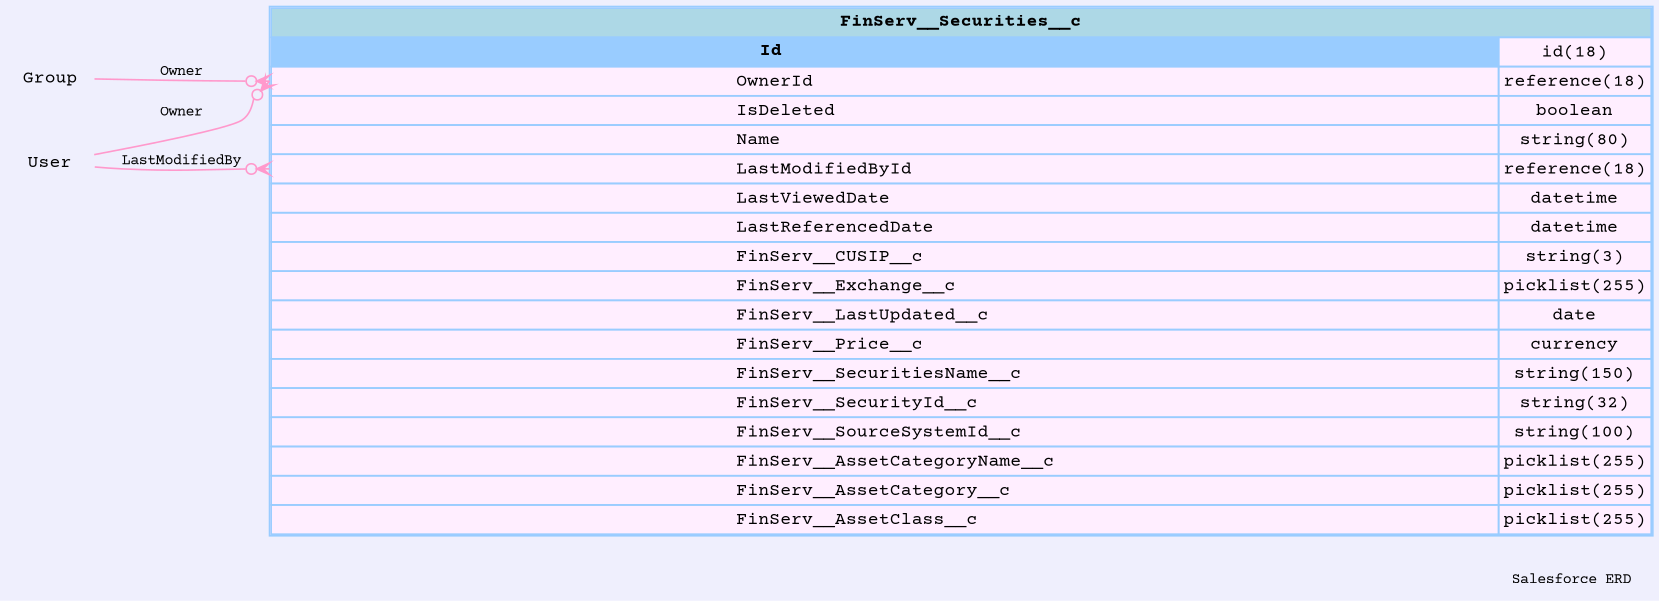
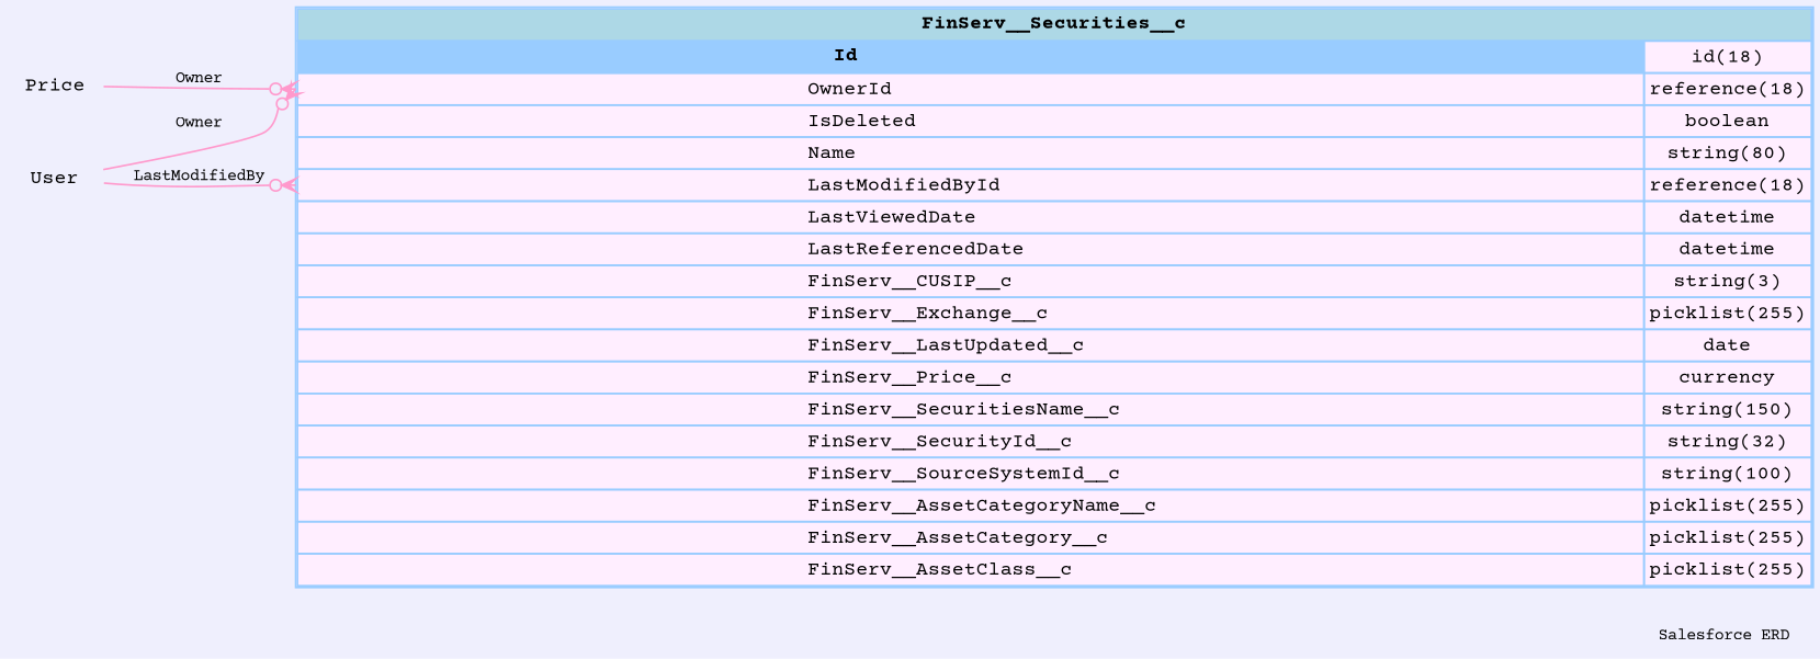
  digraph {
    bgcolor="#efeffd"
    fontname="Courier Prime"
    fontsize=9
    label="Salesforce ERD "
    labeljust=r
    nodesep=0.18
    rankdir=RL
    ranksep=0.46
    node [color="#99ccff" fontname="Courier Prime" fontsize=11 shape=plaintext]
    edge [arrowhead=none arrowsize=0.8 arrowtail=crowodot color="#ff99cc" dir=back fontname="Courier Prime" fontsize=9 headport="Id:e" tailport="OwnerId:w"]
    n1 [label=<                 <table border="1" cellborder="1" cellspacing="0" bgcolor="#ffeeff" >                      <tr><td colspan="3" bgcolor="lightblue"><b>FinServ__Securities__c</b></td></tr>              <tr>                                         <td  bgcolor="#99ccff" port="Id" align="left">                                            <b>Id</b>                                         </td><td>id(18)</td></tr> <tr>                                          <td port="OwnerId" align="left">                                          OwnerId                                        </td><td>reference(18)</td></tr> <tr>                                          <td port="IsDeleted" align="left">                                          IsDeleted                                        </td><td>boolean</td></tr> <tr>                                          <td port="Name" align="left">                                          Name                                        </td><td>string(80)</td></tr> <tr>                                          <td port="LastModifiedById" align="left">                                          LastModifiedById                                        </td><td>reference(18)</td></tr> <tr>                                          <td port="LastViewedDate" align="left">                                          LastViewedDate                                        </td><td>datetime</td></tr> <tr>                                          <td port="LastReferencedDate" align="left">                                          LastReferencedDate                                        </td><td>datetime</td></tr> <tr>                                          <td port="FinServ__CUSIP__c" align="left">                                          FinServ__CUSIP__c                                        </td><td>string(3)</td></tr> <tr>                                          <td port="FinServ__Exchange__c" align="left">                                          FinServ__Exchange__c                                        </td><td>picklist(255)</td></tr> <tr>                                          <td port="FinServ__LastUpdated__c" align="left">                                          FinServ__LastUpdated__c                                        </td><td>date</td></tr> <tr>                                          <td port="FinServ__Price__c" align="left">                                          FinServ__Price__c                                        </td><td>currency</td></tr> <tr>                                          <td port="FinServ__SecuritiesName__c" align="left">                                          FinServ__SecuritiesName__c                                        </td><td>string(150)</td></tr> <tr>                                          <td port="FinServ__SecurityId__c" align="left">                                          FinServ__SecurityId__c                                        </td><td>string(32)</td></tr> <tr>                                          <td port="FinServ__SourceSystemId__c" align="left">                                          FinServ__SourceSystemId__c                                        </td><td>string(100)</td></tr> <tr>                                          <td port="FinServ__AssetCategoryName__c" align="left">                                          FinServ__AssetCategoryName__c                                        </td><td>picklist(255)</td></tr> <tr>                                          <td port="FinServ__AssetCategory__c" align="left">                                          FinServ__AssetCategory__c                                        </td><td>picklist(255)</td></tr> <tr>                                          <td port="FinServ__AssetClass__c" align="left">                                          FinServ__AssetClass__c                                        </td><td>picklist(255)</td></tr>                             </table>                 > margin=0 shape=none]
-   Group
+   Group [label=Price]
    User
    n1 -> Group [label=Owner]
    n1 -> User [label=Owner]
    n1 -> User [label=LastModifiedBy tailport="LastModifiedById:w"]
  }
